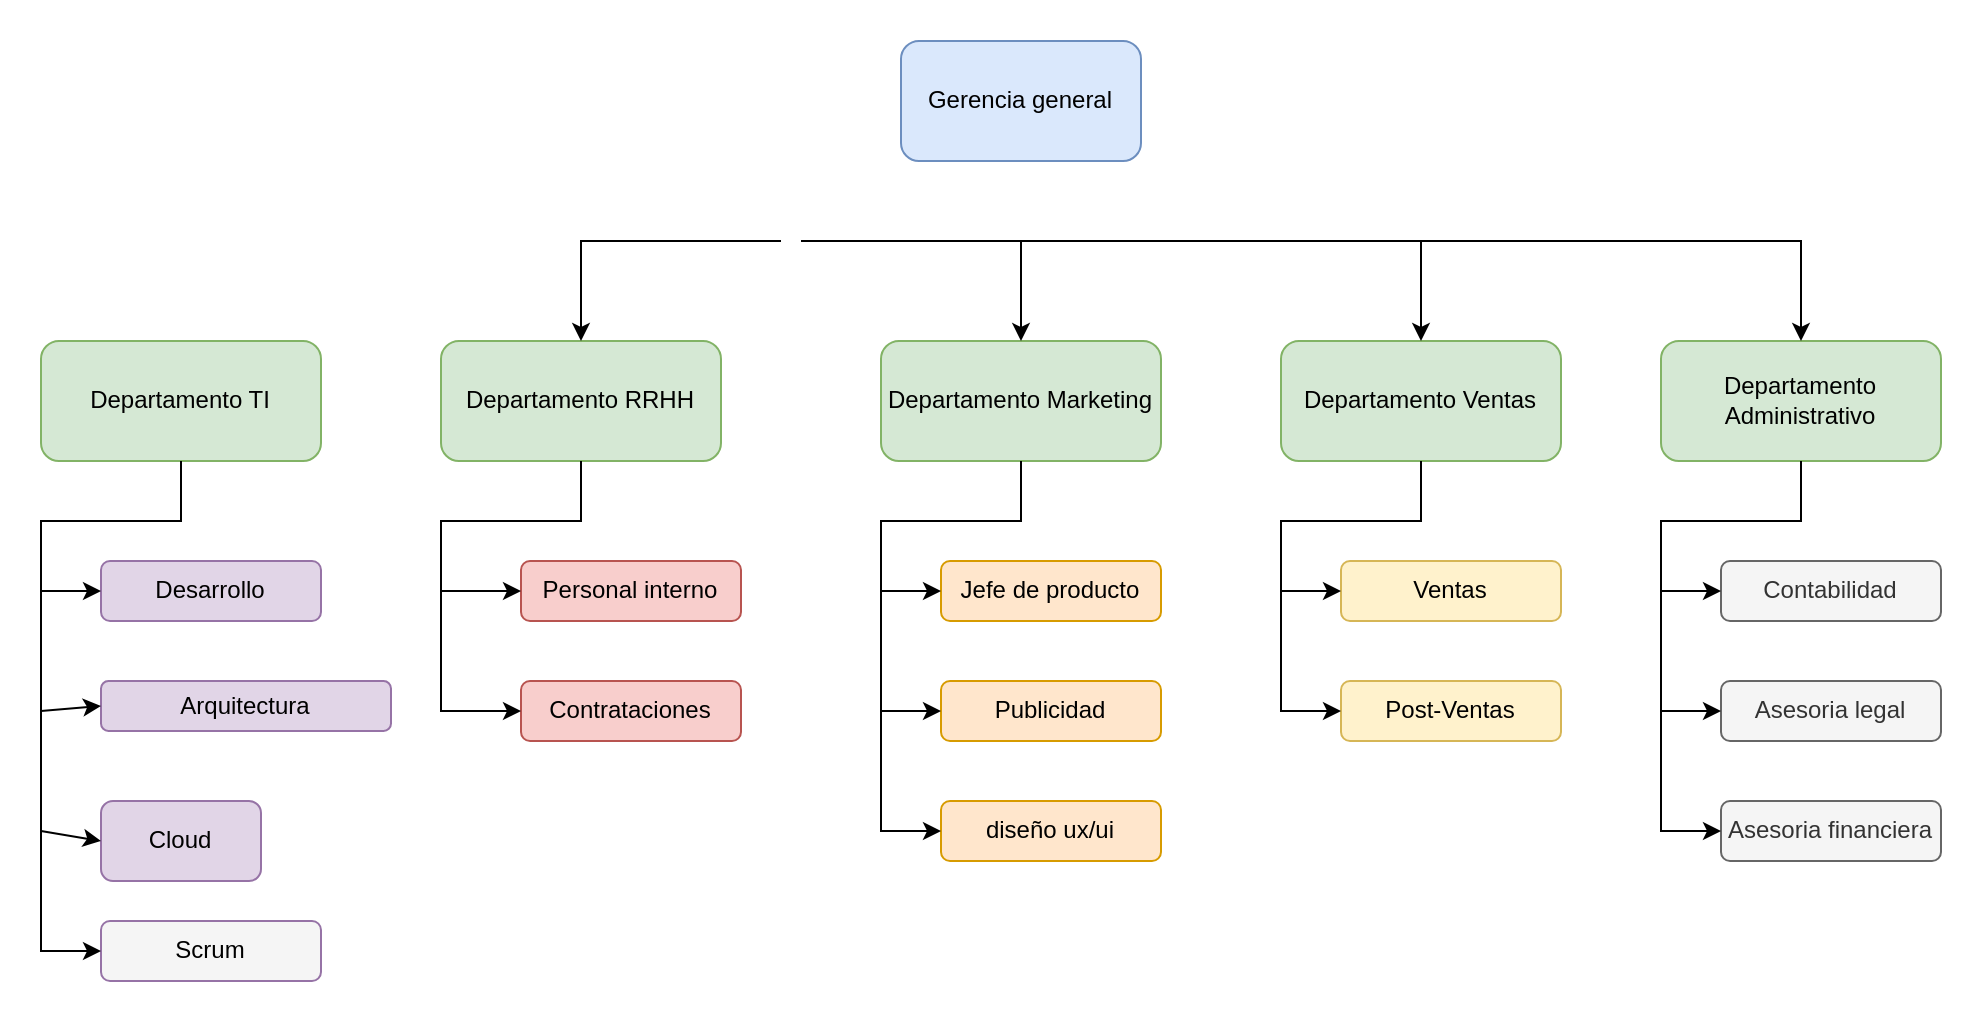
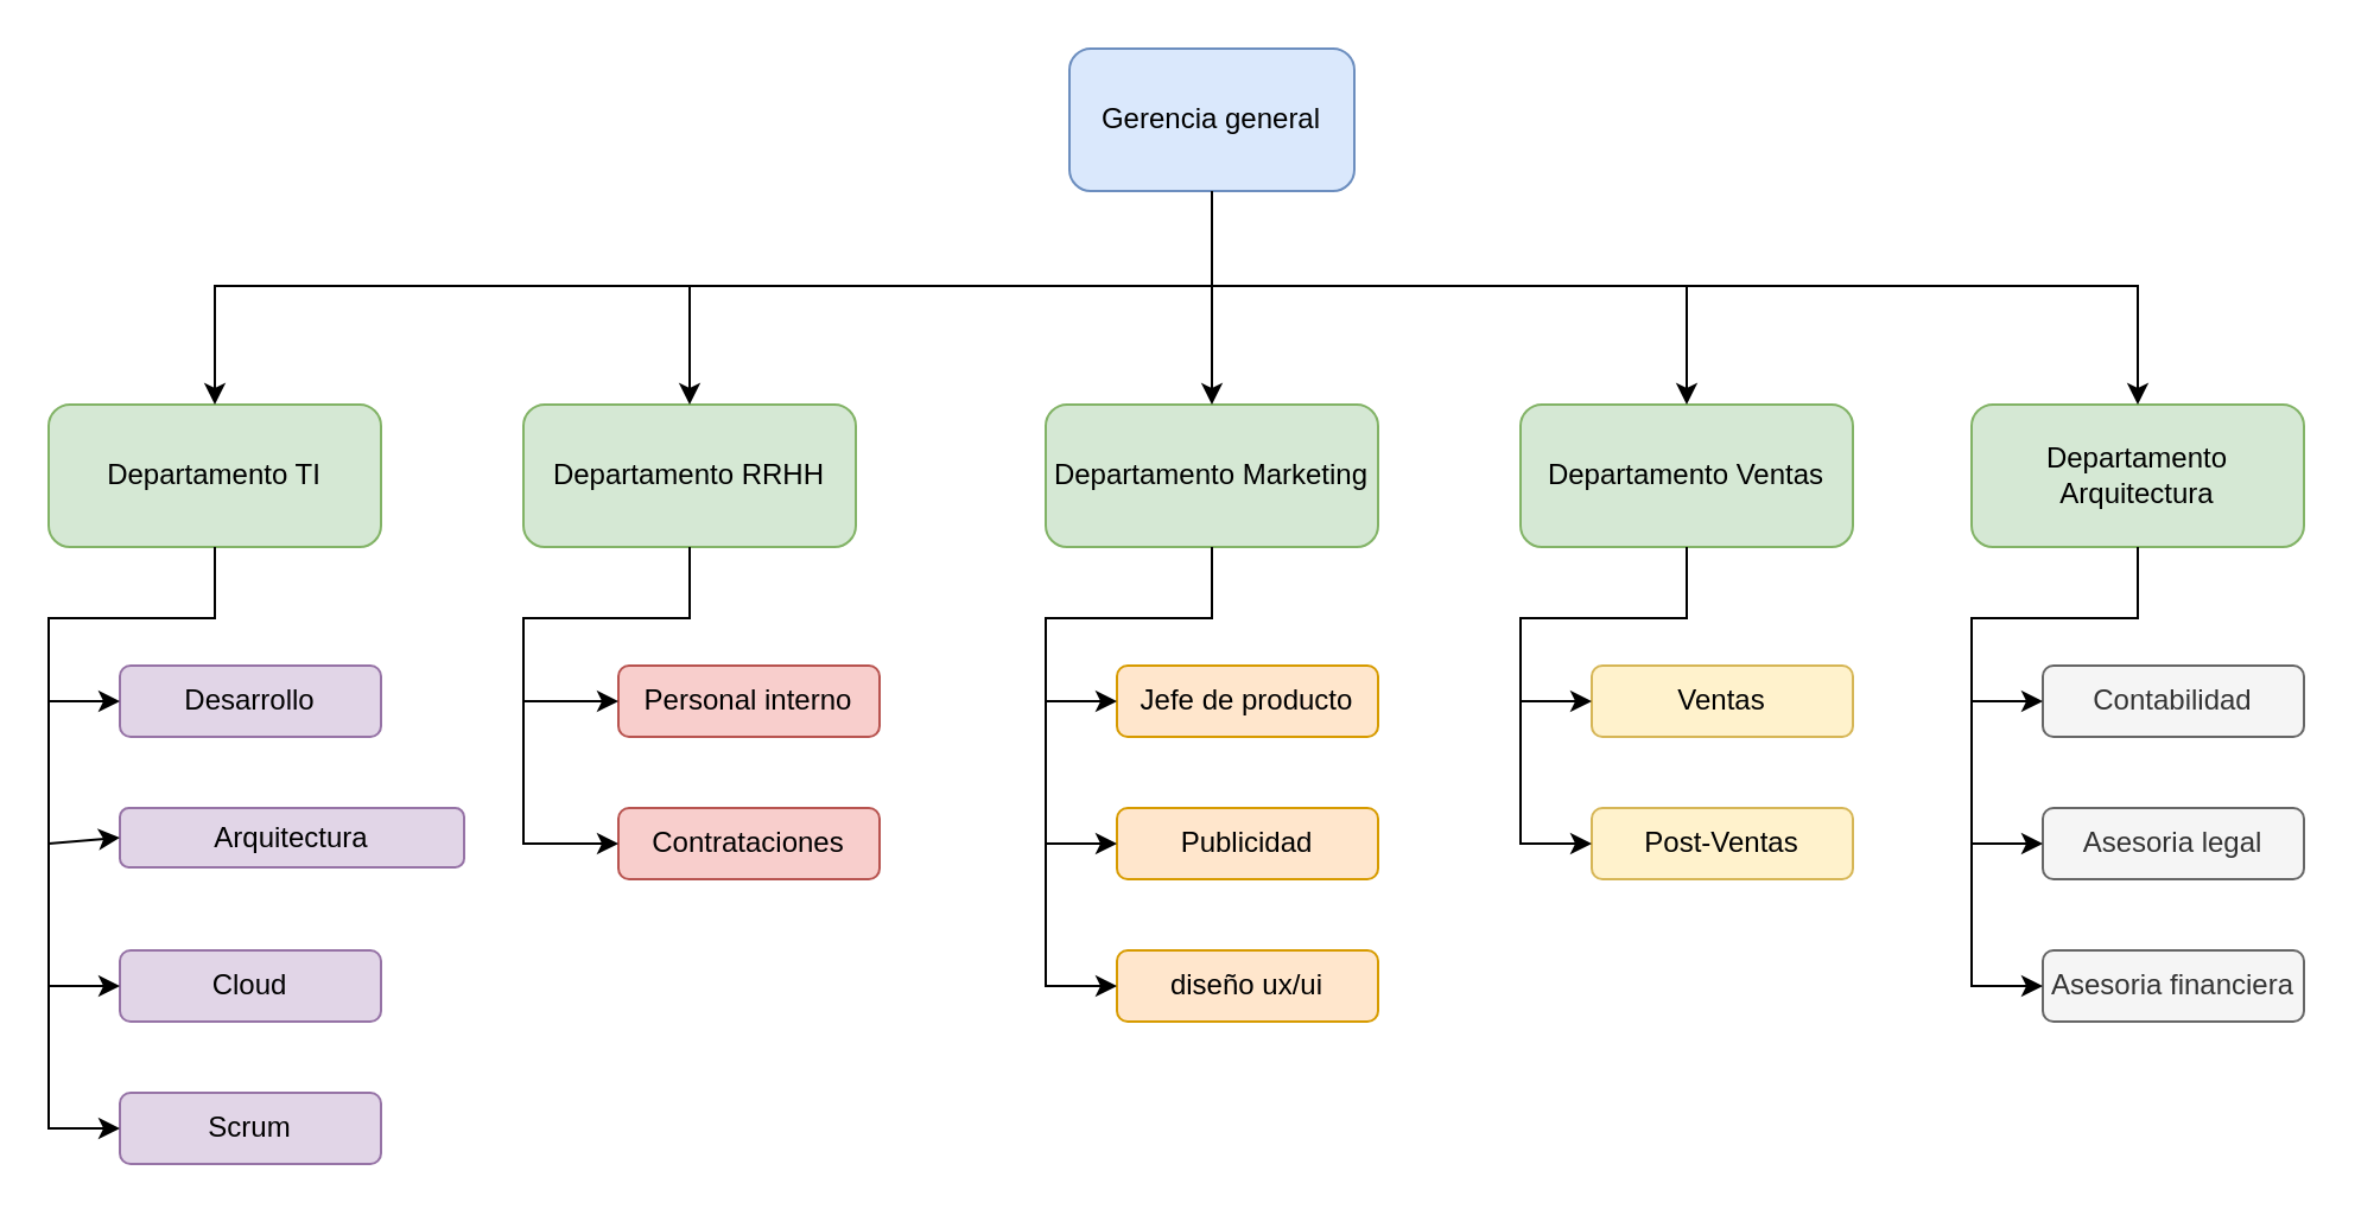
  <mxCell id="0" />
  <mxCell id="1" parent="0" />
  <mxCell id="2" value="Gerencia general" style="rounded=1;whiteSpace=wrap;html=1;fillColor=#dae8fc;strokeColor=#6c8ebf;" vertex="1" parent="1"><mxGeometry x="450" y="20" width="120" height="60" as="geometry" /></mxCell>
  <mxCell id="3" value="Departamento RRHH" style="rounded=1;whiteSpace=wrap;html=1;fillColor=#d5e8d4;strokeColor=#82b366;" vertex="1" parent="1"><mxGeometry x="220" y="170" width="140" height="60" as="geometry" /></mxCell>
  <mxCell id="4" value="Departamento TI" style="rounded=1;whiteSpace=wrap;html=1;fillColor=#d5e8d4;strokeColor=#82b366;" vertex="1" parent="1"><mxGeometry x="20" y="170" width="140" height="60" as="geometry" /></mxCell>
  <mxCell id="5" value="Departamento Ventas" style="rounded=1;whiteSpace=wrap;html=1;fillColor=#d5e8d4;strokeColor=#82b366;" vertex="1" parent="1"><mxGeometry x="640" y="170" width="140" height="60" as="geometry" /></mxCell>
  <mxCell id="6" value="Departamento Marketing" style="rounded=1;whiteSpace=wrap;html=1;fillColor=#d5e8d4;strokeColor=#82b366;" vertex="1" parent="1"><mxGeometry x="440" y="170" width="140" height="60" as="geometry" /></mxCell>
  <mxCell id="7" value="" style="endArrow=classic;html=1;rounded=0;" edge="1" parent="1"><mxGeometry width="50" height="50" relative="1" as="geometry"><mxPoint x="510" y="120" as="sourcePoint" /><mxPoint x="710" y="170" as="targetPoint" /><Array as="points"><mxPoint x="710" y="120" /></Array></mxGeometry></mxCell>
  <mxCell id="8" value="" style="endArrow=classic;html=1;rounded=0;" edge="1" parent="1"><mxGeometry width="50" height="50" relative="1" as="geometry"><mxPoint x="400" y="120" as="sourcePoint" /><mxPoint x="510" y="170" as="targetPoint" /><Array as="points"><mxPoint x="510" y="120" /></Array></mxGeometry></mxCell>
+ <mxCell id="9" value="" style="endArrow=classic;html=1;rounded=0;entryX=0.5;entryY=0;entryDx=0;entryDy=0;exitX=0.5;exitY=1;exitDx=0;exitDy=0;" edge="1" parent="1" source="2" target="4"><mxGeometry width="50" height="50" relative="1" as="geometry"><mxPoint x="400" y="100" as="sourcePoint" /><mxPoint x="280" y="35" as="targetPoint" /><Array as="points"><mxPoint x="510" y="120" /><mxPoint x="400" y="120" /><mxPoint x="390" y="120" /><mxPoint x="90" y="120" /></Array></mxGeometry></mxCell>
  <mxCell id="10" value="" style="endArrow=classic;html=1;rounded=0;entryX=0.5;entryY=0;entryDx=0;entryDy=0;" edge="1" parent="1" target="3"><mxGeometry width="50" height="50" relative="1" as="geometry"><mxPoint x="390" y="120" as="sourcePoint" /><mxPoint x="440" y="250" as="targetPoint" /><Array as="points"><mxPoint x="290" y="120" /></Array></mxGeometry></mxCell>
  <mxCell id="11" value="Desarrollo" style="rounded=1;whiteSpace=wrap;html=1;fillColor=#e1d5e7;strokeColor=#9673a6;" vertex="1" parent="1"><mxGeometry x="50" y="280" width="110" height="30" as="geometry" /></mxCell>
  <mxCell id="12" value="Arquitectura" style="rounded=1;whiteSpace=wrap;html=1;fillColor=#e1d5e7;strokeColor=#9673a6;" vertex="1" parent="1"><mxGeometry x="50" y="340" width="145" height="25" as="geometry" /></mxCell>
- <mxCell id="13" value="Cloud" style="rounded=1;whiteSpace=wrap;html=1;fillColor=#e1d5e7;strokeColor=#9673a6;" vertex="1" parent="1"><mxGeometry x="50" y="400" width="80" height="40" as="geometry" /></mxCell>
- <mxCell id="14" value="Scrum" style="rounded=1;whiteSpace=wrap;html=1;fillColor=#f5f5f5;strokeColor=#9673a6;" vertex="1" parent="1"><mxGeometry x="50" y="460" width="110" height="30" as="geometry" /></mxCell>
+ <mxCell id="13" value="Cloud" style="rounded=1;whiteSpace=wrap;html=1;fillColor=#e1d5e7;strokeColor=#9673a6;" vertex="1" parent="1"><mxGeometry x="50" y="400" width="110" height="30" as="geometry" /></mxCell>
+ <mxCell id="14" value="Scrum" style="rounded=1;whiteSpace=wrap;html=1;fillColor=#e1d5e7;strokeColor=#9673a6;" vertex="1" parent="1"><mxGeometry x="50" y="460" width="110" height="30" as="geometry" /></mxCell>
  <mxCell id="15" value="" style="endArrow=classic;html=1;rounded=0;exitX=0.5;exitY=1;exitDx=0;exitDy=0;entryX=0;entryY=0.5;entryDx=0;entryDy=0;" edge="1" parent="1" source="4" target="14"><mxGeometry width="50" height="50" relative="1" as="geometry"><mxPoint x="390" y="300" as="sourcePoint" /><mxPoint x="20" y="520" as="targetPoint" /><Array as="points"><mxPoint x="90" y="260" /><mxPoint x="20" y="260" /><mxPoint x="20" y="475" /></Array></mxGeometry></mxCell>
  <mxCell id="16" value="" style="endArrow=classic;html=1;rounded=0;entryX=0;entryY=0.5;entryDx=0;entryDy=0;" edge="1" parent="1" target="13"><mxGeometry width="50" height="50" relative="1" as="geometry"><mxPoint x="20" y="415" as="sourcePoint" /><mxPoint x="440" y="250" as="targetPoint" /></mxGeometry></mxCell>
  <mxCell id="17" value="" style="endArrow=classic;html=1;rounded=0;entryX=0;entryY=0.5;entryDx=0;entryDy=0;" edge="1" parent="1" target="12"><mxGeometry width="50" height="50" relative="1" as="geometry"><mxPoint x="20" y="355" as="sourcePoint" /><mxPoint x="440" y="250" as="targetPoint" /></mxGeometry></mxCell>
  <mxCell id="18" value="" style="endArrow=classic;html=1;rounded=0;entryX=0;entryY=0.5;entryDx=0;entryDy=0;" edge="1" parent="1" target="11"><mxGeometry width="50" height="50" relative="1" as="geometry"><mxPoint x="20" y="295" as="sourcePoint" /><mxPoint x="440" y="250" as="targetPoint" /></mxGeometry></mxCell>
  <mxCell id="19" value="Personal interno" style="rounded=1;whiteSpace=wrap;html=1;fillColor=#f8cecc;strokeColor=#b85450;" vertex="1" parent="1"><mxGeometry x="260" y="280" width="110" height="30" as="geometry" /></mxCell>
  <mxCell id="20" value="Contrataciones" style="rounded=1;whiteSpace=wrap;html=1;fillColor=#f8cecc;strokeColor=#b85450;" vertex="1" parent="1"><mxGeometry x="260" y="340" width="110" height="30" as="geometry" /></mxCell>
  <mxCell id="21" value="" style="endArrow=classic;html=1;rounded=0;exitX=0.5;exitY=1;exitDx=0;exitDy=0;entryX=0;entryY=0.5;entryDx=0;entryDy=0;" edge="1" parent="1" target="20"><mxGeometry width="50" height="50" relative="1" as="geometry"><mxPoint x="290" y="230" as="sourcePoint" /><mxPoint x="250" y="475" as="targetPoint" /><Array as="points"><mxPoint x="290" y="260" /><mxPoint x="220" y="260" /><mxPoint x="220" y="355" /></Array></mxGeometry></mxCell>
  <mxCell id="22" value="" style="endArrow=classic;html=1;rounded=0;entryX=0;entryY=0.5;entryDx=0;entryDy=0;" edge="1" parent="1" target="19"><mxGeometry width="50" height="50" relative="1" as="geometry"><mxPoint x="220" y="295" as="sourcePoint" /><mxPoint x="640" y="250" as="targetPoint" /></mxGeometry></mxCell>
  <mxCell id="23" value="Jefe de producto" style="rounded=1;whiteSpace=wrap;html=1;fillColor=#ffe6cc;strokeColor=#d79b00;" vertex="1" parent="1"><mxGeometry x="470" y="280" width="110" height="30" as="geometry" /></mxCell>
  <mxCell id="24" value="Publicidad" style="rounded=1;whiteSpace=wrap;html=1;fillColor=#ffe6cc;strokeColor=#d79b00;" vertex="1" parent="1"><mxGeometry x="470" y="340" width="110" height="30" as="geometry" /></mxCell>
  <mxCell id="25" value="diseño ux/ui" style="rounded=1;whiteSpace=wrap;html=1;fillColor=#ffe6cc;strokeColor=#d79b00;" vertex="1" parent="1"><mxGeometry x="470" y="400" width="110" height="30" as="geometry" /></mxCell>
  <mxCell id="26" value="" style="endArrow=classic;html=1;rounded=0;exitX=0.5;exitY=1;exitDx=0;exitDy=0;entryX=0;entryY=0.5;entryDx=0;entryDy=0;" edge="1" parent="1" target="25"><mxGeometry width="50" height="50" relative="1" as="geometry"><mxPoint x="510" y="230" as="sourcePoint" /><mxPoint x="470" y="475" as="targetPoint" /><Array as="points"><mxPoint x="510" y="260" /><mxPoint x="440" y="260" /><mxPoint x="440" y="415" /></Array></mxGeometry></mxCell>
  <mxCell id="27" value="" style="endArrow=classic;html=1;rounded=0;entryX=0;entryY=0.5;entryDx=0;entryDy=0;" edge="1" parent="1" target="24"><mxGeometry width="50" height="50" relative="1" as="geometry"><mxPoint x="440" y="355" as="sourcePoint" /><mxPoint x="860" y="250" as="targetPoint" /></mxGeometry></mxCell>
  <mxCell id="28" value="" style="endArrow=classic;html=1;rounded=0;entryX=0;entryY=0.5;entryDx=0;entryDy=0;" edge="1" parent="1" target="23"><mxGeometry width="50" height="50" relative="1" as="geometry"><mxPoint x="440" y="295" as="sourcePoint" /><mxPoint x="860" y="250" as="targetPoint" /></mxGeometry></mxCell>
  <mxCell id="29" value="Ventas" style="rounded=1;whiteSpace=wrap;html=1;fillColor=#fff2cc;strokeColor=#d6b656;" vertex="1" parent="1"><mxGeometry x="670" y="280" width="110" height="30" as="geometry" /></mxCell>
  <mxCell id="30" value="Post-Ventas" style="rounded=1;whiteSpace=wrap;html=1;fillColor=#fff2cc;strokeColor=#d6b656;" vertex="1" parent="1"><mxGeometry x="670" y="340" width="110" height="30" as="geometry" /></mxCell>
  <mxCell id="31" value="" style="endArrow=classic;html=1;rounded=0;exitX=0.5;exitY=1;exitDx=0;exitDy=0;entryX=0;entryY=0.5;entryDx=0;entryDy=0;" edge="1" parent="1" target="30"><mxGeometry width="50" height="50" relative="1" as="geometry"><mxPoint x="710" y="230" as="sourcePoint" /><mxPoint x="670" y="415" as="targetPoint" /><Array as="points"><mxPoint x="710" y="260" /><mxPoint x="640" y="260" /><mxPoint x="640" y="355" /></Array></mxGeometry></mxCell>
  <mxCell id="32" value="" style="endArrow=classic;html=1;rounded=0;entryX=0;entryY=0.5;entryDx=0;entryDy=0;" edge="1" parent="1" target="29"><mxGeometry width="50" height="50" relative="1" as="geometry"><mxPoint x="640" y="295" as="sourcePoint" /><mxPoint x="1060" y="250" as="targetPoint" /></mxGeometry></mxCell>
- <mxCell id="33" value="Departamento Administrativo" style="rounded=1;whiteSpace=wrap;html=1;fillColor=#d5e8d4;strokeColor=#82b366;" vertex="1" parent="1"><mxGeometry x="830" y="170" width="140" height="60" as="geometry" /></mxCell>
+ <mxCell id="33" value="Departamento Arquitectura" style="rounded=1;whiteSpace=wrap;html=1;fillColor=#d5e8d4;strokeColor=#82b366;" vertex="1" parent="1"><mxGeometry x="830" y="170" width="140" height="60" as="geometry" /></mxCell>
  <mxCell id="34" value="" style="endArrow=classic;html=1;rounded=0;entryX=0.5;entryY=0;entryDx=0;entryDy=0;" edge="1" parent="1" target="33"><mxGeometry width="50" height="50" relative="1" as="geometry"><mxPoint x="710" y="120" as="sourcePoint" /><mxPoint x="890" y="120" as="targetPoint" /><Array as="points"><mxPoint x="900" y="120" /></Array></mxGeometry></mxCell>
  <mxCell id="35" value="Contabilidad" style="rounded=1;whiteSpace=wrap;html=1;fillColor=#f5f5f5;strokeColor=#666666;fontColor=#333333;" vertex="1" parent="1"><mxGeometry x="860" y="280" width="110" height="30" as="geometry" /></mxCell>
  <mxCell id="36" value="Asesoria legal" style="rounded=1;whiteSpace=wrap;html=1;fillColor=#f5f5f5;strokeColor=#666666;fontColor=#333333;" vertex="1" parent="1"><mxGeometry x="860" y="340" width="110" height="30" as="geometry" /></mxCell>
  <mxCell id="37" value="Asesoria financiera" style="rounded=1;whiteSpace=wrap;html=1;fillColor=#f5f5f5;strokeColor=#666666;fontColor=#333333;" vertex="1" parent="1"><mxGeometry x="860" y="400" width="110" height="30" as="geometry" /></mxCell>
  <mxCell id="38" value="" style="endArrow=classic;html=1;rounded=0;exitX=0.5;exitY=1;exitDx=0;exitDy=0;entryX=0;entryY=0.5;entryDx=0;entryDy=0;" edge="1" parent="1" target="37"><mxGeometry width="50" height="50" relative="1" as="geometry"><mxPoint x="900" y="230" as="sourcePoint" /><mxPoint x="860" y="475" as="targetPoint" /><Array as="points"><mxPoint x="900" y="260" /><mxPoint x="830" y="260" /><mxPoint x="830" y="415" /></Array></mxGeometry></mxCell>
  <mxCell id="39" value="" style="endArrow=classic;html=1;rounded=0;entryX=0;entryY=0.5;entryDx=0;entryDy=0;" edge="1" parent="1" target="36"><mxGeometry width="50" height="50" relative="1" as="geometry"><mxPoint x="830" y="355" as="sourcePoint" /><mxPoint x="1250" y="250" as="targetPoint" /></mxGeometry></mxCell>
  <mxCell id="40" value="" style="endArrow=classic;html=1;rounded=0;entryX=0;entryY=0.5;entryDx=0;entryDy=0;" edge="1" parent="1" target="35"><mxGeometry width="50" height="50" relative="1" as="geometry"><mxPoint x="830" y="295" as="sourcePoint" /><mxPoint x="1250" y="250" as="targetPoint" /></mxGeometry></mxCell>
